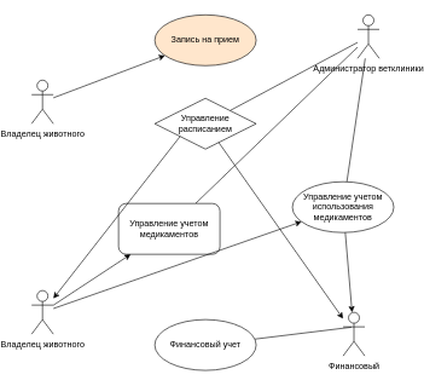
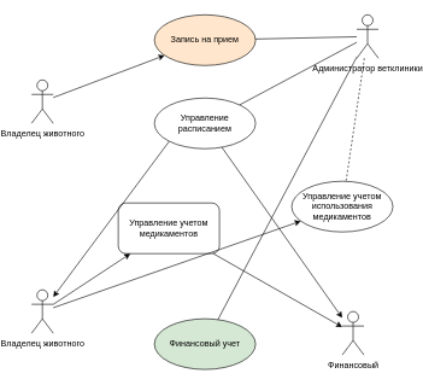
  <mxCell id="0" />
  <mxCell id="1" parent="0" />
  <mxCell id="2" style="edgeStyle=none;html=1;endArrow=classic;endFill=1;" edge="1" parent="1" source="3" target="4"><mxGeometry relative="1" as="geometry" /></mxCell>
  <mxCell id="3" value="Владелец животного" style="shape=umlActor;verticalLabelPosition=bottom;verticalAlign=top;html=1;" vertex="1" parent="1"><mxGeometry x="20" y="110" width="30" height="60" as="geometry" /></mxCell>
  <mxCell id="4" value="Запись на прием" style="ellipse;whiteSpace=wrap;html=1;fillColor=#ffe6cc;" vertex="1" parent="1"><mxGeometry x="190" y="20" width="140" height="70" as="geometry" /></mxCell>
+ <mxCell id="5" style="edgeStyle=none;html=1;endArrow=none;endFill=0;" edge="1" parent="1" source="9" target="4"><mxGeometry relative="1" as="geometry" /></mxCell>
  <mxCell id="6" style="edgeStyle=none;html=1;endArrow=none;endFill=0;" edge="1" parent="1" source="9" target="10"><mxGeometry relative="1" as="geometry" /></mxCell>
- <mxCell id="7" style="edgeStyle=none;html=1;endArrow=none;endFill=0;" edge="1" parent="1" source="9" target="12"><mxGeometry relative="1" as="geometry" /></mxCell>
- <mxCell id="8" style="edgeStyle=none;html=1;endArrow=none;endFill=0;" edge="1" parent="1" source="9" target="11"><mxGeometry relative="1" as="geometry" /></mxCell>
+ <mxCell id="7" style="edgeStyle=none;html=1;endArrow=none;endFill=0;dashed=1;" edge="1" parent="1" source="9" target="12"><mxGeometry relative="1" as="geometry" /></mxCell>
+ <mxCell id="8" style="edgeStyle=none;html=1;endArrow=none;endFill=0;" edge="1" parent="1" source="9" target="22"><mxGeometry relative="1" as="geometry" /></mxCell>
  <mxCell id="9" value="Администратор ветклиники" style="shape=umlActor;verticalLabelPosition=bottom;verticalAlign=top;html=1;" vertex="1" parent="1"><mxGeometry x="470" y="20" width="30" height="60" as="geometry" /></mxCell>
- <mxCell id="10" value="Управление расписанием" style="rhombus;whiteSpace=wrap;html=1;" vertex="1" parent="1"><mxGeometry x="190" y="135" width="140" height="70" as="geometry" /></mxCell>
+ <mxCell id="10" value="Управление расписанием" style="ellipse;whiteSpace=wrap;html=1;" vertex="1" parent="1"><mxGeometry x="190" y="135" width="140" height="70" as="geometry" /></mxCell>
  <mxCell id="11" value="Управление учетом медикаментов" style="whiteSpace=wrap;html=1;rounded=1;" vertex="1" parent="1"><mxGeometry x="140" y="280" width="140" height="70" as="geometry" /></mxCell>
  <mxCell id="12" value="Управление учетом использования медикаментов" style="ellipse;whiteSpace=wrap;html=1;" vertex="1" parent="1"><mxGeometry x="380" y="250" width="140" height="70" as="geometry" /></mxCell>
  <mxCell id="13" style="edgeStyle=none;html=1;entryX=0;entryY=1;entryDx=0;entryDy=0;endArrow=none;endFill=0;startArrow=classic;startFill=1;" edge="1" parent="1" source="16" target="10"><mxGeometry relative="1" as="geometry" /></mxCell>
  <mxCell id="14" style="edgeStyle=none;html=1;endArrow=classic;endFill=1;" edge="1" parent="1" source="16" target="11"><mxGeometry relative="1" as="geometry" /></mxCell>
  <mxCell id="15" style="edgeStyle=none;html=1;endArrow=classic;endFill=1;" edge="1" parent="1" source="16" target="12"><mxGeometry relative="1" as="geometry" /></mxCell>
  <mxCell id="16" value="Владелец животного" style="shape=umlActor;verticalLabelPosition=bottom;verticalAlign=top;html=1;" vertex="1" parent="1"><mxGeometry x="20" y="400" width="30" height="60" as="geometry" /></mxCell>
- <mxCell id="17" style="edgeStyle=none;html=1;endArrow=none;endFill=0;startArrow=classic;startFill=1;" edge="1" parent="1" source="20" target="12"><mxGeometry relative="1" as="geometry" /></mxCell>
  <mxCell id="18" style="edgeStyle=none;html=1;endArrow=none;endFill=0;startArrow=classic;startFill=1;" edge="1" parent="1" source="20" target="10"><mxGeometry relative="1" as="geometry" /></mxCell>
+ <mxCell id="19" style="edgeStyle=none;html=1;endArrow=none;endFill=0;startArrow=classic;startFill=1;" edge="1" parent="1" source="20" target="11"><mxGeometry relative="1" as="geometry" /></mxCell>
  <mxCell id="20" value="Финансовый" style="shape=umlActor;verticalLabelPosition=bottom;verticalAlign=top;html=1;" vertex="1" parent="1"><mxGeometry x="450" y="430" width="30" height="60" as="geometry" /></mxCell>
- <mxCell id="21" style="edgeStyle=none;html=1;entryX=0.381;entryY=0.341;entryDx=0;entryDy=0;entryPerimeter=0;startArrow=none;startFill=0;endArrow=none;endFill=0;" edge="1" parent="1" source="22" target="20"><mxGeometry relative="1" as="geometry" /></mxCell>
- <mxCell id="22" value="Финансовый учет" style="ellipse;whiteSpace=wrap;html=1;" vertex="1" parent="1"><mxGeometry x="190" y="440" width="140" height="70" as="geometry" /></mxCell>
+ <mxCell id="22" value="Финансовый учет" style="ellipse;whiteSpace=wrap;html=1;fillColor=#d5e8d4;" vertex="1" parent="1"><mxGeometry x="190" y="440" width="140" height="70" as="geometry" /></mxCell>
